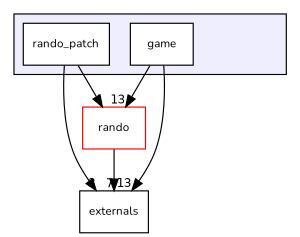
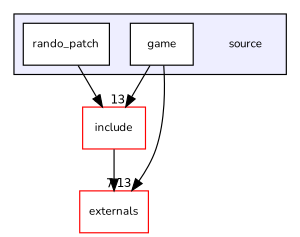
  digraph {
    compound=true
    fontname=Nunito
    node [fontname=Nunito fontsize=10 shape=box fillcolor=white style=filled]
    edge [fontname=Nunito headlabel=13 labeldistance=1.5 labelfontname=Helvetica labelfontsize=10]
+   n1 [label=source shape=plaintext fillcolor="" style=""]
    n2 [label=rando_patch]
    n3 [label=game]
-   n4 [color=black label=externals]
-   n5 [color=red label=rando]
+   n4 [color=red label=externals]
+   n5 [color=red label=include]
    subgraph cluster_1 {
      bgcolor="#eeeeff"
      pencolor=black
+     n1
      n2
      n3
    }
-   n2 -> n4 [headlabel=3]
    n2 -> n5 [headlabel=4]
    n3 -> n4
    n3 -> n5
    n5 -> n4 [headlabel=7]
  }
